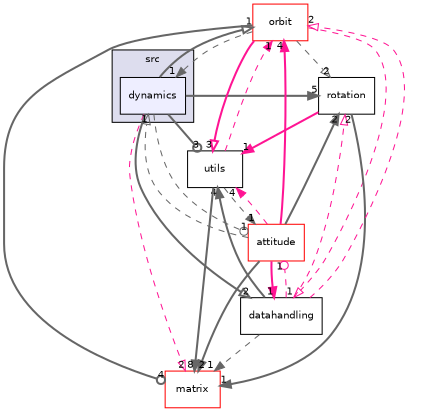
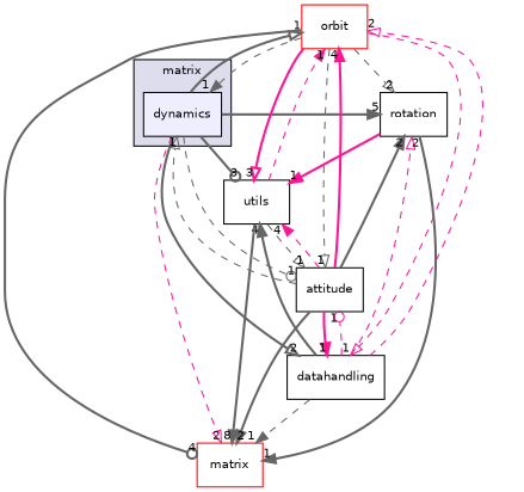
  digraph {
    compound=true
    node [fontname=Helvetica fontsize=10 shape=box style=filled]
    edge [arrowhead=normal color=gray40 headlabel=1 labeldistance=1.5 labelfontname=Helvetica labelfontsize=10 style=bold]
    n1 [fillcolor="#eeeeff" label=dynamics pencolor=black]
    n2 [color=red fillcolor=white label=orbit]
    n3 [label=rotation style=""]
    n4 [color=red fillcolor=white label=matrix]
-   n5 [color=red fillcolor=white label=attitude]
+   n5 [color=black fillcolor=white label=attitude]
    n6 [label=datahandling style=""]
    n7 [label=utils style=""]
    subgraph cluster_1 {
      bgcolor="#ddddee"
      fontname=Helvetica
      fontsize=10
-     label=src
+     label=matrix
      pencolor=black
      n1
    }
    n1 -> n2 [arrowhead=onormal]
    n1 -> n3 [headlabel=5]
    n1 -> n4 [arrowhead=onormal color=deeppink headlabel=2 style=dashed]
    n1 -> n5 [arrowhead=odot style=dashed]
    n1 -> n6 [arrowhead=onormal headlabel=2]
    n1 -> n7 [arrowhead=odot headlabel=3]
    n2 -> n1 [style=dashed]
    n2 -> n3 [arrowhead=onormal headlabel=2 style=dashed]
    n2 -> n4 [arrowhead=odot headlabel=4]
+   n2 -> n5 [arrowhead=onormal style=dashed]
    n2 -> n6 [arrowhead=onormal color=deeppink style=dashed]
    n2 -> n7 [arrowhead=onormal color=deeppink headlabel=3]
    n3 -> n4
    n3 -> n7 [color=deeppink]
    n5 -> n1 [arrowhead=onormal style=dashed]
    n5 -> n2 [color=deeppink headlabel=4]
    n5 -> n3 [headlabel=2]
    n5 -> n4 [headlabel=2]
    n5 -> n6 [color=deeppink]
    n5 -> n7 [color=deeppink headlabel=4 style=dashed]
    n6 -> n2 [arrowhead=onormal color=deeppink headlabel=2 style=dashed]
    n6 -> n3 [arrowhead=onormal color=deeppink headlabel=2 style=dashed]
    n6 -> n4 [style=dashed]
    n6 -> n5 [arrowhead=odot color=deeppink style=dashed]
    n6 -> n7 [headlabel=4]
    n7 -> n2 [color=deeppink style=dashed]
    n7 -> n4 [headlabel=8]
-   n7 -> n5 [style=dashed]
+   n7 -> n5 [arrowhead=onormal style=dashed]
  }
